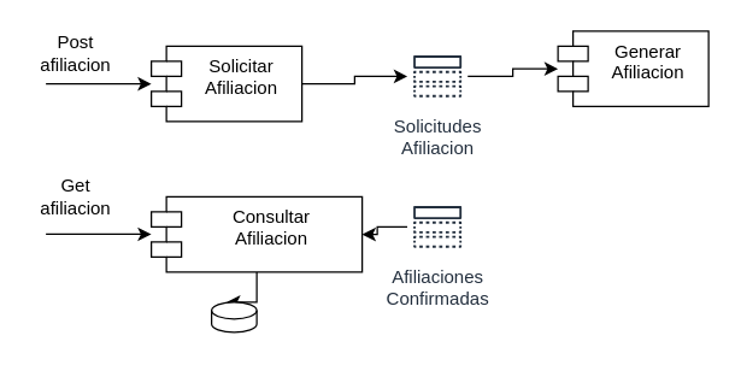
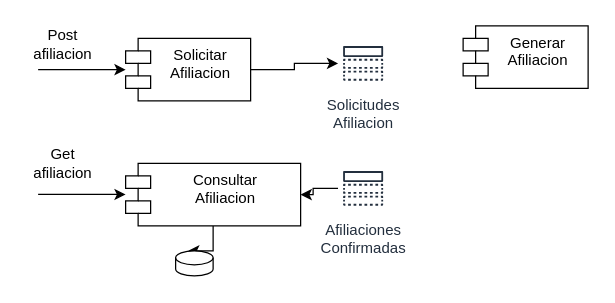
  <mxCell id="0" />
  <mxCell id="1" parent="0" />
- <mxCell id="2" style="edgeStyle=orthogonalEdgeStyle;rounded=0;orthogonalLoop=1;jettySize=auto;html=1;" edge="1" parent="1" source="3" target="6"><mxGeometry relative="1" as="geometry" /></mxCell>
  <mxCell id="3" value="Solicitudes&lt;br&gt;Afiliacion" style="sketch=0;outlineConnect=0;fontColor=#232F3E;gradientColor=none;strokeColor=#232F3E;fillColor=#ffffff;dashed=0;verticalLabelPosition=bottom;verticalAlign=top;align=center;html=1;fontSize=12;fontStyle=0;aspect=fixed;shape=mxgraph.aws4.resourceIcon;resIcon=mxgraph.aws4.topic;" vertex="1" parent="1"><mxGeometry x="270" y="30" width="40" height="40" as="geometry" /></mxCell>
  <mxCell id="4" style="edgeStyle=orthogonalEdgeStyle;rounded=0;orthogonalLoop=1;jettySize=auto;html=1;" edge="1" parent="1" source="5" target="3"><mxGeometry relative="1" as="geometry" /></mxCell>
  <mxCell id="5" value="Solicitar&#10;Afiliacion" style="shape=module;align=left;spacingLeft=20;align=center;verticalAlign=top;" vertex="1" parent="1"><mxGeometry x="100" y="30" width="100" height="50" as="geometry" /></mxCell>
  <mxCell id="6" value="Generar&#10;Afiliacion" style="shape=module;align=left;spacingLeft=20;align=center;verticalAlign=top;" vertex="1" parent="1"><mxGeometry x="370" y="20" width="100" height="50" as="geometry" /></mxCell>
  <mxCell id="7" style="edgeStyle=orthogonalEdgeStyle;rounded=0;orthogonalLoop=1;jettySize=auto;html=1;entryX=0.333;entryY=0;entryDx=0;entryDy=0;entryPerimeter=0;" edge="1" parent="1" source="8" target="11"><mxGeometry relative="1" as="geometry" /></mxCell>
  <mxCell id="8" value="Consultar&#10;Afiliacion" style="shape=module;align=left;spacingLeft=20;align=center;verticalAlign=top;" vertex="1" parent="1"><mxGeometry x="100" y="130" width="140" height="50" as="geometry" /></mxCell>
  <mxCell id="9" style="edgeStyle=orthogonalEdgeStyle;rounded=0;orthogonalLoop=1;jettySize=auto;html=1;" edge="1" parent="1" source="10" target="8"><mxGeometry relative="1" as="geometry" /></mxCell>
  <mxCell id="10" value="Afiliaciones&lt;br&gt;Confirmadas" style="sketch=0;outlineConnect=0;fontColor=#232F3E;gradientColor=none;strokeColor=#232F3E;fillColor=#ffffff;dashed=0;verticalLabelPosition=bottom;verticalAlign=top;align=center;html=1;fontSize=12;fontStyle=0;aspect=fixed;shape=mxgraph.aws4.resourceIcon;resIcon=mxgraph.aws4.topic;" vertex="1" parent="1"><mxGeometry x="270" y="130" width="40" height="40" as="geometry" /></mxCell>
  <mxCell id="11" value="" style="shape=cylinder3;whiteSpace=wrap;html=1;boundedLbl=1;backgroundOutline=1;size=5.556;" vertex="1" parent="1"><mxGeometry x="140" y="200" width="30" height="20" as="geometry" /></mxCell>
  <mxCell id="12" value="" style="endArrow=classic;html=1;rounded=0;" edge="1" parent="1" target="5"><mxGeometry width="50" height="50" relative="1" as="geometry"><mxPoint x="30" y="55" as="sourcePoint" /><mxPoint x="90" y="50" as="targetPoint" /></mxGeometry></mxCell>
  <mxCell id="13" value="" style="endArrow=classic;html=1;rounded=0;" edge="1" parent="1" target="8"><mxGeometry width="50" height="50" relative="1" as="geometry"><mxPoint x="30" y="154.72" as="sourcePoint" /><mxPoint x="100" y="154.72" as="targetPoint" /></mxGeometry></mxCell>
  <mxCell id="14" value="Post afiliacion" style="text;html=1;strokeColor=none;fillColor=none;align=center;verticalAlign=middle;whiteSpace=wrap;rounded=0;" vertex="1" parent="1"><mxGeometry x="20" y="20" width="60" height="30" as="geometry" /></mxCell>
  <mxCell id="15" value="Get afiliacion" style="text;html=1;strokeColor=none;fillColor=none;align=center;verticalAlign=middle;whiteSpace=wrap;rounded=0;" vertex="1" parent="1"><mxGeometry x="20" y="115" width="60" height="30" as="geometry" /></mxCell>
